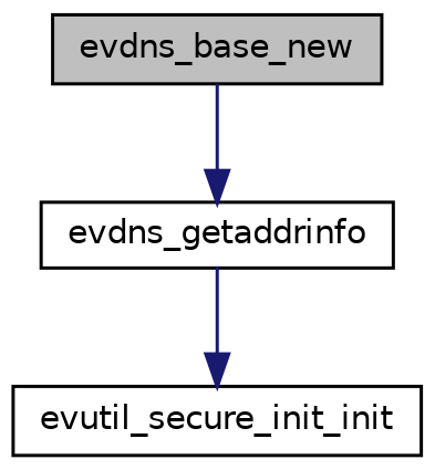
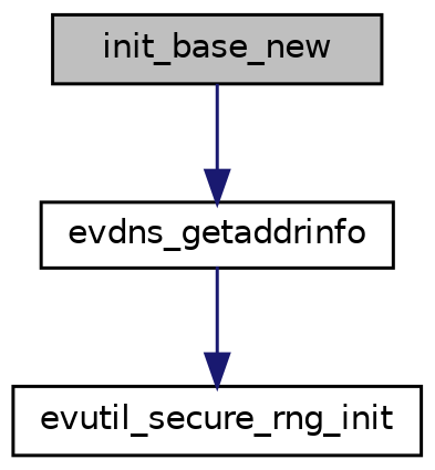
  digraph {
    rankdir=TB
    node [color=black fillcolor=white fontname=Helvetica fontsize=10 shape=record style=filled]
    edge [color=midnightblue fontname=Helvetica fontsize=10 labelfontname=Helvetica labelfontsize=10 style=solid]
-   n1 [fillcolor=grey75 fontcolor=black height=0.2 label=evdns_base_new width=0.4]
+   n1 [fillcolor=grey75 fontcolor=black height=0.2 label=init_base_new width=0.4]
    n2 [height=0.2 label=evdns_getaddrinfo width=0.4]
-   n3 [height=0.2 label=evutil_secure_init_init width=0.4]
+   n3 [height=0.2 label=evutil_secure_rng_init width=0.4]
    n1 -> n2
    n2 -> n3
  }
